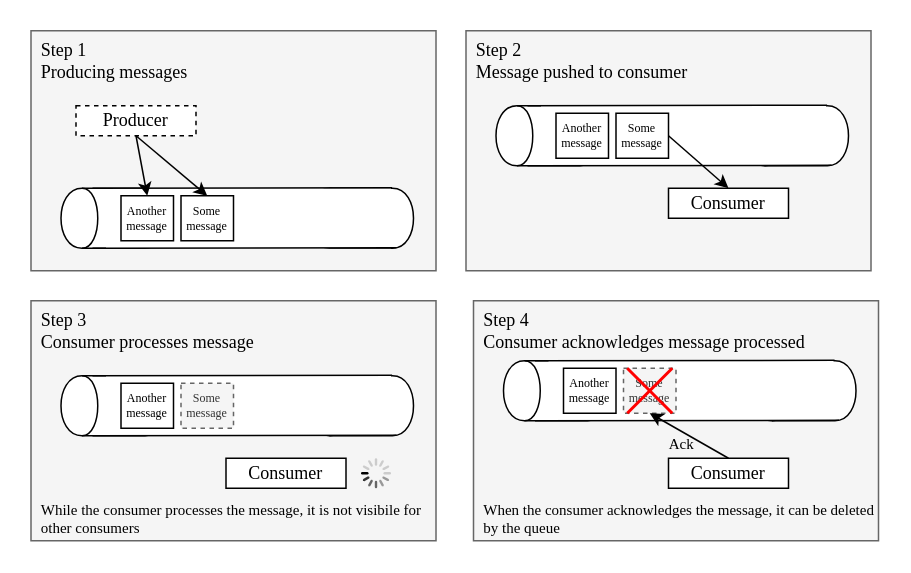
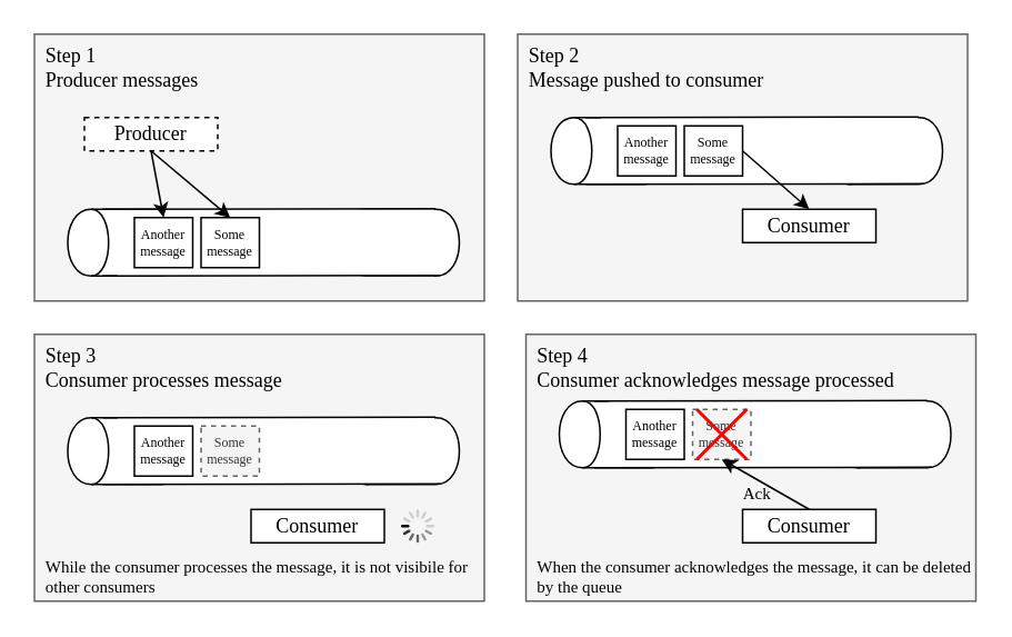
  <mxCell id="0" />
  <mxCell id="1" parent="0" />
  <mxCell id="2" value="" style="rounded=0;whiteSpace=wrap;html=1;strokeColor=#666666;fillColor=#f5f5f5;fontFamily=Ubuntu;fontSize=8;fontColor=#333333;" vertex="1" parent="1"><mxGeometry x="20" y="200" width="270" height="160" as="geometry" /></mxCell>
  <mxCell id="3" value="" style="rounded=0;whiteSpace=wrap;html=1;strokeColor=#666666;fillColor=#f5f5f5;fontFamily=Ubuntu;fontSize=8;fontColor=#333333;" vertex="1" parent="1"><mxGeometry x="310" y="20" width="270" height="160" as="geometry" /></mxCell>
  <mxCell id="4" value="" style="rounded=0;whiteSpace=wrap;html=1;strokeColor=#666666;fillColor=#f5f5f5;fontFamily=Ubuntu;fontSize=8;fontColor=#333333;" vertex="1" parent="1"><mxGeometry x="20" y="20" width="270" height="160" as="geometry" /></mxCell>
  <mxCell id="5" value="Producer" style="rounded=0;whiteSpace=wrap;html=1;fillColor=#ffffff;fontFamily=Ubuntu;dashed=1;" vertex="1" parent="1"><mxGeometry x="50" y="70" width="80" height="20" as="geometry" /></mxCell>
  <mxCell id="6" value="Consumer" style="rounded=0;whiteSpace=wrap;html=1;fillColor=#ffffff;fontFamily=Ubuntu;" vertex="1" parent="1"><mxGeometry x="445" y="125" width="80" height="20" as="geometry" /></mxCell>
  <mxCell id="7" value="" style="group;fontFamily=Ubuntu;" vertex="1" connectable="0" parent="1"><mxGeometry x="40" y="125" width="235" height="40" as="geometry" /></mxCell>
  <mxCell id="8" value="" style="shape=cylinder;whiteSpace=wrap;html=1;boundedLbl=1;backgroundOutline=1;fontFamily=Ubuntu;rotation=-90;" vertex="1" parent="7"><mxGeometry x="15" y="-15" width="40" height="70" as="geometry" /></mxCell>
  <mxCell id="9" value="" style="shape=cylinder;whiteSpace=wrap;html=1;boundedLbl=1;backgroundOutline=1;fontFamily=Ubuntu;rotation=-90;" vertex="1" parent="7"><mxGeometry x="180" y="-15" width="40" height="70" as="geometry" /></mxCell>
  <mxCell id="10" value="" style="rounded=0;whiteSpace=wrap;html=1;fontFamily=Ubuntu;fillColor=#ffffff;strokeColor=none;" vertex="1" parent="7"><mxGeometry x="30" width="190" height="40" as="geometry" /></mxCell>
  <mxCell id="11" value="" style="endArrow=none;html=1;fontFamily=Ubuntu;exitX=1;exitY=0.3;exitDx=0;exitDy=0;entryX=1.008;entryY=0.796;entryDx=0;entryDy=0;entryPerimeter=0;" edge="1" parent="7" source="8" target="9"><mxGeometry width="50" height="50" relative="1" as="geometry"><mxPoint x="90" y="10" as="sourcePoint" /><mxPoint x="140" y="-40" as="targetPoint" /></mxGeometry></mxCell>
  <mxCell id="12" value="" style="endArrow=none;html=1;fontFamily=Ubuntu;exitX=0;exitY=0.3;exitDx=0;exitDy=0;entryX=0.008;entryY=0.838;entryDx=0;entryDy=0;entryPerimeter=0;" edge="1" parent="7" source="8" target="9"><mxGeometry width="50" height="50" relative="1" as="geometry"><mxPoint x="35" y="55.32" as="sourcePoint" /><mxPoint x="226" y="50" as="targetPoint" /></mxGeometry></mxCell>
  <mxCell id="13" value="Some message" style="rounded=0;whiteSpace=wrap;html=1;fillColor=#ffffff;fontFamily=Ubuntu;fontSize=8;" vertex="1" parent="7"><mxGeometry x="80" y="5" width="35" height="30" as="geometry" /></mxCell>
  <mxCell id="14" value="Another message" style="rounded=0;whiteSpace=wrap;html=1;fillColor=#ffffff;fontFamily=Ubuntu;fontSize=8;" vertex="1" parent="7"><mxGeometry x="40" y="5" width="35" height="30" as="geometry" /></mxCell>
  <mxCell id="15" value="" style="endArrow=classic;html=1;fontFamily=Ubuntu;fontSize=8;exitX=0.5;exitY=1;exitDx=0;exitDy=0;entryX=0.5;entryY=0;entryDx=0;entryDy=0;" edge="1" parent="1" source="5" target="13"><mxGeometry width="50" height="50" relative="1" as="geometry"><mxPoint x="235" y="79.8" as="sourcePoint" /><mxPoint x="325" y="79.8" as="targetPoint" /></mxGeometry></mxCell>
  <mxCell id="16" value="" style="endArrow=classic;html=1;fontFamily=Ubuntu;fontSize=8;exitX=0.5;exitY=1;exitDx=0;exitDy=0;entryX=0.5;entryY=0;entryDx=0;entryDy=0;" edge="1" parent="1" source="5" target="14"><mxGeometry width="50" height="50" relative="1" as="geometry"><mxPoint x="180" y="90" as="sourcePoint" /><mxPoint x="257.5" y="115" as="targetPoint" /></mxGeometry></mxCell>
  <mxCell id="17" value="" style="group;fontFamily=Ubuntu;" vertex="1" connectable="0" parent="1"><mxGeometry x="330" y="55" width="250" height="95" as="geometry" /></mxCell>
  <mxCell id="18" value="" style="group;fontFamily=Ubuntu;" vertex="1" connectable="0" parent="17"><mxGeometry y="15.0" width="235" height="40" as="geometry" /></mxCell>
  <mxCell id="19" value="" style="shape=cylinder;whiteSpace=wrap;html=1;boundedLbl=1;backgroundOutline=1;fontFamily=Ubuntu;rotation=-90;" vertex="1" parent="18"><mxGeometry x="15" y="-15.0" width="40" height="70" as="geometry" /></mxCell>
  <mxCell id="20" value="" style="shape=cylinder;whiteSpace=wrap;html=1;boundedLbl=1;backgroundOutline=1;fontFamily=Ubuntu;rotation=-90;" vertex="1" parent="18"><mxGeometry x="180" y="-15.0" width="40" height="70" as="geometry" /></mxCell>
  <mxCell id="21" value="" style="rounded=0;whiteSpace=wrap;html=1;fontFamily=Ubuntu;fillColor=#ffffff;strokeColor=none;" vertex="1" parent="18"><mxGeometry x="30" y="3.553e-15" width="190" height="40" as="geometry" /></mxCell>
  <mxCell id="22" value="" style="endArrow=none;html=1;fontFamily=Ubuntu;exitX=1;exitY=0.3;exitDx=0;exitDy=0;entryX=1.008;entryY=0.796;entryDx=0;entryDy=0;entryPerimeter=0;" edge="1" parent="18" source="19" target="20"><mxGeometry width="50" height="50" relative="1" as="geometry"><mxPoint x="90" y="10.0" as="sourcePoint" /><mxPoint x="140" y="-40" as="targetPoint" /></mxGeometry></mxCell>
  <mxCell id="23" value="" style="endArrow=none;html=1;fontFamily=Ubuntu;exitX=0;exitY=0.3;exitDx=0;exitDy=0;entryX=0.008;entryY=0.838;entryDx=0;entryDy=0;entryPerimeter=0;" edge="1" parent="18" source="19" target="20"><mxGeometry width="50" height="50" relative="1" as="geometry"><mxPoint x="35" y="55.32" as="sourcePoint" /><mxPoint x="226" y="50" as="targetPoint" /></mxGeometry></mxCell>
  <mxCell id="24" value="Some message" style="rounded=0;whiteSpace=wrap;html=1;fillColor=#ffffff;fontFamily=Ubuntu;fontSize=8;" vertex="1" parent="18"><mxGeometry x="80" y="5.0" width="35" height="30" as="geometry" /></mxCell>
  <mxCell id="25" value="Another message" style="rounded=0;whiteSpace=wrap;html=1;fillColor=#ffffff;fontFamily=Ubuntu;fontSize=8;" vertex="1" parent="18"><mxGeometry x="40" y="5.0" width="35" height="30" as="geometry" /></mxCell>
  <mxCell id="26" value="" style="endArrow=classic;html=1;fontFamily=Ubuntu;fontSize=8;exitX=1;exitY=0.5;exitDx=0;exitDy=0;entryX=0.5;entryY=0;entryDx=0;entryDy=0;" edge="1" parent="1" source="24" target="6"><mxGeometry width="50" height="50" relative="1" as="geometry"><mxPoint x="450" y="165" as="sourcePoint" /><mxPoint x="500" y="115" as="targetPoint" /></mxGeometry></mxCell>
  <mxCell id="27" value="" style="group;fontFamily=Ubuntu;" vertex="1" connectable="0" parent="1"><mxGeometry x="40" y="250" width="235" height="40" as="geometry" /></mxCell>
  <mxCell id="28" value="" style="shape=cylinder;whiteSpace=wrap;html=1;boundedLbl=1;backgroundOutline=1;fontFamily=Ubuntu;rotation=-90;" vertex="1" parent="27"><mxGeometry x="15" y="-15" width="40" height="70" as="geometry" /></mxCell>
  <mxCell id="29" value="" style="shape=cylinder;whiteSpace=wrap;html=1;boundedLbl=1;backgroundOutline=1;fontFamily=Ubuntu;rotation=-90;" vertex="1" parent="27"><mxGeometry x="180" y="-15" width="40" height="70" as="geometry" /></mxCell>
  <mxCell id="30" value="" style="rounded=0;whiteSpace=wrap;html=1;fontFamily=Ubuntu;fillColor=#ffffff;strokeColor=none;" vertex="1" parent="27"><mxGeometry x="30" width="190" height="40" as="geometry" /></mxCell>
  <mxCell id="31" value="" style="endArrow=none;html=1;fontFamily=Ubuntu;exitX=1;exitY=0.3;exitDx=0;exitDy=0;entryX=1.008;entryY=0.796;entryDx=0;entryDy=0;entryPerimeter=0;" edge="1" parent="27" source="28" target="29"><mxGeometry width="50" height="50" relative="1" as="geometry"><mxPoint x="90" y="10" as="sourcePoint" /><mxPoint x="140" y="-40" as="targetPoint" /></mxGeometry></mxCell>
  <mxCell id="32" value="" style="endArrow=none;html=1;fontFamily=Ubuntu;exitX=0;exitY=0.3;exitDx=0;exitDy=0;entryX=0.008;entryY=0.838;entryDx=0;entryDy=0;entryPerimeter=0;" edge="1" parent="27" source="28" target="29"><mxGeometry width="50" height="50" relative="1" as="geometry"><mxPoint x="35" y="55.32" as="sourcePoint" /><mxPoint x="226" y="50" as="targetPoint" /></mxGeometry></mxCell>
  <mxCell id="33" value="Some message" style="rounded=0;whiteSpace=wrap;html=1;fillColor=#f5f5f5;fontFamily=Ubuntu;fontSize=8;dashed=1;strokeColor=#666666;fontColor=#333333;" vertex="1" parent="27"><mxGeometry x="80" y="5" width="35" height="30" as="geometry" /></mxCell>
  <mxCell id="34" value="Another message" style="rounded=0;whiteSpace=wrap;html=1;fillColor=#ffffff;fontFamily=Ubuntu;fontSize=8;" vertex="1" parent="27"><mxGeometry x="40" y="5" width="35" height="30" as="geometry" /></mxCell>
  <mxCell id="35" value="Consumer" style="rounded=0;whiteSpace=wrap;html=1;fillColor=#ffffff;fontFamily=Ubuntu;" vertex="1" parent="1"><mxGeometry x="150" y="305" width="80" height="20" as="geometry" /></mxCell>
  <mxCell id="36" value="" style="html=1;verticalLabelPosition=bottom;labelBackgroundColor=#ffffff;verticalAlign=top;shadow=0;dashed=0;strokeWidth=2;shape=mxgraph.ios7.misc.loading_circle;fillColor=#ffffff;fontFamily=Ubuntu;fontSize=8;" vertex="1" parent="1"><mxGeometry x="240" y="305" width="20" height="20" as="geometry" /></mxCell>
- <mxCell id="37" value="Step 1&lt;br&gt;&lt;div&gt;&lt;span&gt;Producing messages&lt;/span&gt;&lt;/div&gt;" style="text;html=1;strokeColor=none;fillColor=none;align=left;verticalAlign=middle;whiteSpace=wrap;rounded=0;fontFamily=Ubuntu;" vertex="1" parent="1"><mxGeometry x="25" y="30" width="180" height="20" as="geometry" /></mxCell>
+ <mxCell id="37" value="Step 1&lt;br&gt;&lt;div&gt;&lt;span&gt;Producer messages&lt;/span&gt;&lt;/div&gt;" style="text;html=1;strokeColor=none;fillColor=none;align=left;verticalAlign=middle;whiteSpace=wrap;rounded=0;fontFamily=Ubuntu;" vertex="1" parent="1"><mxGeometry x="25" y="30" width="180" height="20" as="geometry" /></mxCell>
  <mxCell id="38" value="Step 2&lt;br&gt;&lt;div&gt;&lt;span&gt;Message pushed to consumer&lt;/span&gt;&lt;/div&gt;" style="text;html=1;strokeColor=none;fillColor=none;align=left;verticalAlign=middle;whiteSpace=wrap;rounded=0;fontFamily=Ubuntu;" vertex="1" parent="1"><mxGeometry x="315" y="30" width="180" height="20" as="geometry" /></mxCell>
  <mxCell id="39" value="Step 3&lt;br style=&quot;font-size: 12px;&quot;&gt;&lt;div style=&quot;font-size: 12px;&quot;&gt;&lt;span style=&quot;font-size: 12px;&quot;&gt;Consumer processes message&lt;/span&gt;&lt;/div&gt;" style="text;html=1;strokeColor=none;fillColor=none;align=left;verticalAlign=middle;whiteSpace=wrap;rounded=0;fontFamily=Ubuntu;fontSize=12;" vertex="1" parent="1"><mxGeometry x="25" y="210" width="180" height="20" as="geometry" /></mxCell>
  <mxCell id="40" value="While the consumer processes the message, it is not visibile for other consumers" style="text;html=1;strokeColor=none;fillColor=none;align=left;verticalAlign=middle;whiteSpace=wrap;rounded=0;fontFamily=Ubuntu;fontSize=10;" vertex="1" parent="1"><mxGeometry x="25" y="330" width="265" height="30" as="geometry" /></mxCell>
  <mxCell id="41" value="" style="rounded=0;whiteSpace=wrap;html=1;strokeColor=#666666;fillColor=#f5f5f5;fontFamily=Ubuntu;fontSize=8;fontColor=#333333;" vertex="1" parent="1"><mxGeometry x="315" y="200" width="270" height="160" as="geometry" /></mxCell>
  <mxCell id="42" value="" style="group;fontFamily=Ubuntu;" vertex="1" connectable="0" parent="1"><mxGeometry x="335" y="240" width="235" height="40" as="geometry" /></mxCell>
  <mxCell id="43" value="" style="shape=cylinder;whiteSpace=wrap;html=1;boundedLbl=1;backgroundOutline=1;fontFamily=Ubuntu;rotation=-90;" vertex="1" parent="42"><mxGeometry x="15" y="-15" width="40" height="70" as="geometry" /></mxCell>
  <mxCell id="44" value="" style="shape=cylinder;whiteSpace=wrap;html=1;boundedLbl=1;backgroundOutline=1;fontFamily=Ubuntu;rotation=-90;" vertex="1" parent="42"><mxGeometry x="180" y="-15" width="40" height="70" as="geometry" /></mxCell>
  <mxCell id="45" value="" style="rounded=0;whiteSpace=wrap;html=1;fontFamily=Ubuntu;fillColor=#ffffff;strokeColor=none;" vertex="1" parent="42"><mxGeometry x="30" width="190" height="40" as="geometry" /></mxCell>
  <mxCell id="46" value="" style="endArrow=none;html=1;fontFamily=Ubuntu;exitX=1;exitY=0.3;exitDx=0;exitDy=0;entryX=1.008;entryY=0.796;entryDx=0;entryDy=0;entryPerimeter=0;" edge="1" parent="42" source="43" target="44"><mxGeometry width="50" height="50" relative="1" as="geometry"><mxPoint x="90" y="10" as="sourcePoint" /><mxPoint x="140" y="-40" as="targetPoint" /></mxGeometry></mxCell>
  <mxCell id="47" value="" style="endArrow=none;html=1;fontFamily=Ubuntu;exitX=0;exitY=0.3;exitDx=0;exitDy=0;entryX=0.008;entryY=0.838;entryDx=0;entryDy=0;entryPerimeter=0;" edge="1" parent="42" source="43" target="44"><mxGeometry width="50" height="50" relative="1" as="geometry"><mxPoint x="35" y="55.32" as="sourcePoint" /><mxPoint x="226" y="50" as="targetPoint" /></mxGeometry></mxCell>
  <mxCell id="48" value="Some message" style="rounded=0;whiteSpace=wrap;html=1;fillColor=#f5f5f5;fontFamily=Ubuntu;fontSize=8;strokeColor=#666666;dashed=1;fontColor=#333333;" vertex="1" parent="42"><mxGeometry x="80" y="5" width="35" height="30" as="geometry" /></mxCell>
  <mxCell id="49" value="Another message" style="rounded=0;whiteSpace=wrap;html=1;fillColor=#ffffff;fontFamily=Ubuntu;fontSize=8;" vertex="1" parent="42"><mxGeometry x="40" y="5" width="35" height="30" as="geometry" /></mxCell>
  <mxCell id="50" value="" style="group" vertex="1" connectable="0" parent="42"><mxGeometry x="82.5" y="5" width="30" height="30" as="geometry" /></mxCell>
  <mxCell id="51" value="" style="endArrow=none;html=1;fontFamily=Ubuntu;fontSize=12;fillColor=#f8cecc;strokeColor=#FF0000;strokeWidth=2;" edge="1" parent="50"><mxGeometry width="50" height="50" relative="1" as="geometry"><mxPoint y="30" as="sourcePoint" /><mxPoint x="30" as="targetPoint" /></mxGeometry></mxCell>
  <mxCell id="52" value="" style="endArrow=none;html=1;fontFamily=Ubuntu;fontSize=12;fillColor=#f8cecc;strokeColor=#FF0000;strokeWidth=2;" edge="1" parent="50"><mxGeometry width="50" height="50" relative="1" as="geometry"><mxPoint as="sourcePoint" /><mxPoint x="30" y="30" as="targetPoint" /></mxGeometry></mxCell>
  <mxCell id="53" value="Consumer" style="rounded=0;whiteSpace=wrap;html=1;fillColor=#ffffff;fontFamily=Ubuntu;" vertex="1" parent="1"><mxGeometry x="445" y="305" width="80" height="20" as="geometry" /></mxCell>
  <mxCell id="54" value="Step 4&lt;br style=&quot;font-size: 12px&quot;&gt;&lt;div style=&quot;font-size: 12px&quot;&gt;&lt;span style=&quot;font-size: 12px&quot;&gt;Consumer acknowledges message processed&lt;/span&gt;&lt;/div&gt;" style="text;html=1;strokeColor=none;fillColor=none;align=left;verticalAlign=middle;whiteSpace=wrap;rounded=0;fontFamily=Ubuntu;fontSize=12;" vertex="1" parent="1"><mxGeometry x="320" y="210" width="265" height="20" as="geometry" /></mxCell>
  <mxCell id="55" value="When the consumer acknowledges the message, it can be deleted by the queue" style="text;html=1;strokeColor=none;fillColor=none;align=left;verticalAlign=middle;whiteSpace=wrap;rounded=0;fontFamily=Ubuntu;fontSize=10;" vertex="1" parent="1"><mxGeometry x="320" y="330" width="265" height="30" as="geometry" /></mxCell>
  <mxCell id="56" value="" style="endArrow=classic;html=1;fontFamily=Ubuntu;fontSize=12;entryX=0.5;entryY=1;entryDx=0;entryDy=0;exitX=0.5;exitY=0;exitDx=0;exitDy=0;" edge="1" parent="1" source="53" target="48"><mxGeometry width="50" height="50" relative="1" as="geometry"><mxPoint x="605" y="320" as="sourcePoint" /><mxPoint x="655" y="270" as="targetPoint" /></mxGeometry></mxCell>
  <mxCell id="57" value="Ack" style="text;html=1;strokeColor=none;fillColor=none;align=center;verticalAlign=middle;whiteSpace=wrap;rounded=0;fontFamily=Ubuntu;fontSize=10;" vertex="1" parent="1"><mxGeometry x="445" y="290" width="17.5" height="10" as="geometry" /></mxCell>
